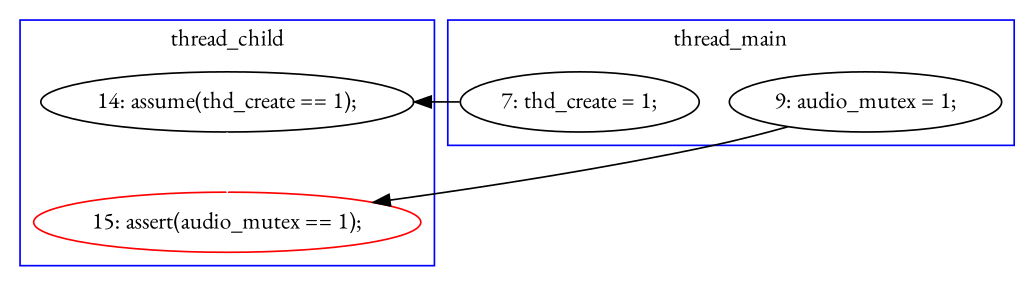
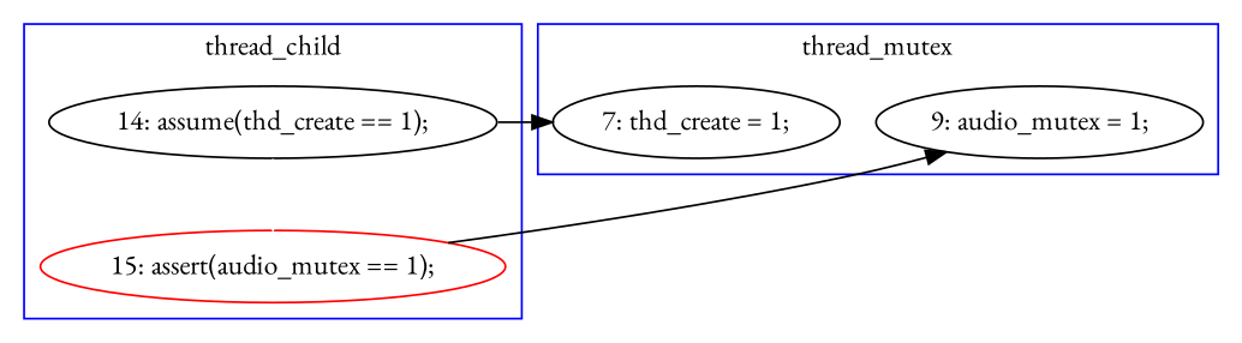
  digraph {
    fontname="EB Garamond"
    node [fontname="EB Garamond"]
    edge [color=black fontname="EB Garamond" style=solid constraint=false]
    n1 [label="14: assume(thd_create == 1);"]
    n2 [color=red label="15: assert(audio_mutex == 1);"]
    n3 [label="9: audio_mutex = 1;"]
    n4 [label="7: thd_create = 1;"]
    subgraph cluster_1 {
      color=blue
      label=thread_child
      n1
      n2
    }
    subgraph cluster_2 {
      color=blue
-     label=thread_main
+     label=thread_mutex
      n3
      n4
    }
    n1 -> n2 [color=white constraint=""]
-   n3 -> n2
-   n4 -> n1
+   n2 -> n3
+   n1 -> n4
  }
